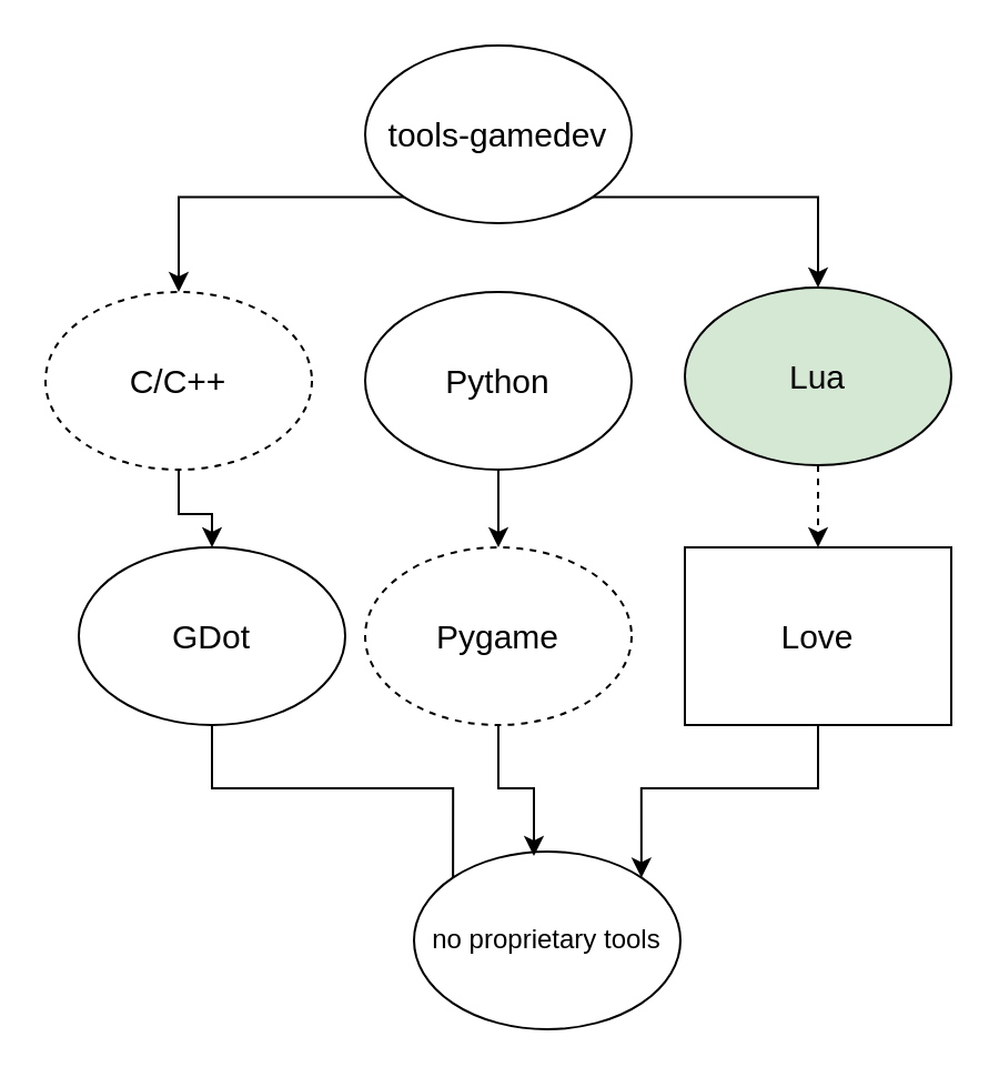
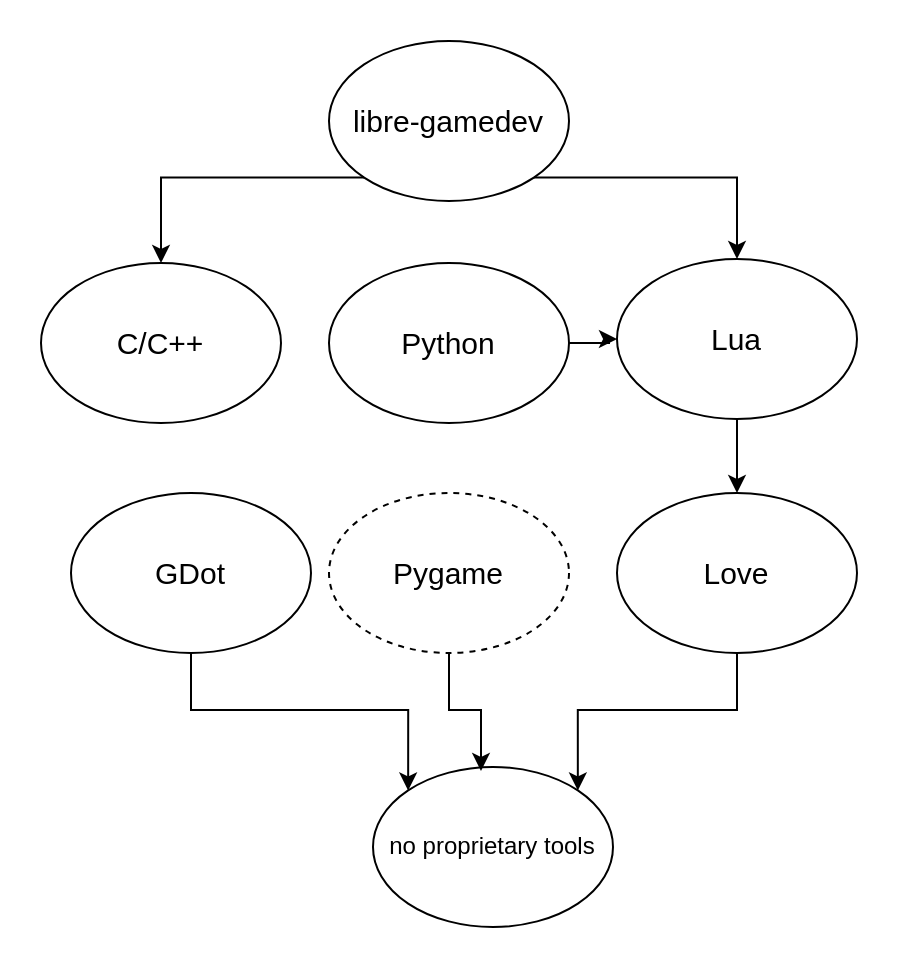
  <mxCell id="0" />
  <mxCell id="1" parent="0" />
  <mxCell id="2" style="edgeStyle=orthogonalEdgeStyle;rounded=0;orthogonalLoop=1;jettySize=auto;html=1;exitX=0;exitY=1;exitDx=0;exitDy=0;" edge="1" parent="1" source="4" target="10"><mxGeometry relative="1" as="geometry" /></mxCell>
  <mxCell id="3" style="edgeStyle=orthogonalEdgeStyle;rounded=0;orthogonalLoop=1;jettySize=auto;html=1;exitX=1;exitY=1;exitDx=0;exitDy=0;" edge="1" parent="1" source="4" target="6"><mxGeometry relative="1" as="geometry" /></mxCell>
- <mxCell id="4" value="&lt;font style=&quot;font-size: 15px;&quot;&gt;tools-gamedev&lt;/font&gt;" style="ellipse;whiteSpace=wrap;html=1;" vertex="1" parent="1"><mxGeometry x="164" y="20" width="120" height="80" as="geometry" /></mxCell>
- <mxCell id="5" value="" style="edgeStyle=orthogonalEdgeStyle;rounded=0;orthogonalLoop=1;jettySize=auto;html=1;dashed=1;" edge="1" parent="1" source="6" target="13"><mxGeometry relative="1" as="geometry" /></mxCell>
- <mxCell id="6" value="&lt;font style=&quot;font-size: 15px;&quot;&gt;Lua&lt;/font&gt;" style="ellipse;whiteSpace=wrap;html=1;fillColor=#d5e8d4;" vertex="1" parent="1"><mxGeometry x="308" y="129" width="120" height="80" as="geometry" /></mxCell>
- <mxCell id="7" value="" style="edgeStyle=orthogonalEdgeStyle;rounded=0;orthogonalLoop=1;jettySize=auto;html=1;" edge="1" parent="1" source="8" target="11"><mxGeometry relative="1" as="geometry" /></mxCell>
+ <mxCell id="4" value="&lt;font style=&quot;font-size: 15px;&quot;&gt;libre-gamedev&lt;/font&gt;" style="ellipse;whiteSpace=wrap;html=1;" vertex="1" parent="1"><mxGeometry x="164" y="20" width="120" height="80" as="geometry" /></mxCell>
+ <mxCell id="5" value="" style="edgeStyle=orthogonalEdgeStyle;rounded=0;orthogonalLoop=1;jettySize=auto;html=1;" edge="1" parent="1" source="6" target="13"><mxGeometry relative="1" as="geometry" /></mxCell>
+ <mxCell id="6" value="&lt;font style=&quot;font-size: 15px;&quot;&gt;Lua&lt;/font&gt;" style="ellipse;whiteSpace=wrap;html=1;" vertex="1" parent="1"><mxGeometry x="308" y="129" width="120" height="80" as="geometry" /></mxCell>
+ <mxCell id="7" value="" style="edgeStyle=orthogonalEdgeStyle;rounded=0;orthogonalLoop=1;jettySize=auto;html=1;" edge="1" parent="1" source="8" target="6"><mxGeometry relative="1" as="geometry" /></mxCell>
  <mxCell id="8" value="&lt;font style=&quot;font-size: 15px;&quot;&gt;Python&lt;/font&gt;" style="ellipse;whiteSpace=wrap;html=1;" vertex="1" parent="1"><mxGeometry x="164" y="131" width="120" height="80" as="geometry" /></mxCell>
- <mxCell id="9" value="" style="edgeStyle=orthogonalEdgeStyle;rounded=0;orthogonalLoop=1;jettySize=auto;html=1;" edge="1" parent="1" source="10" target="15"><mxGeometry relative="1" as="geometry" /></mxCell>
- <mxCell id="10" value="&lt;font style=&quot;font-size: 15px;&quot;&gt;C/C++&lt;/font&gt;" style="ellipse;whiteSpace=wrap;html=1;dashed=1;" vertex="1" parent="1"><mxGeometry x="20" y="131" width="120" height="80" as="geometry" /></mxCell>
+ <mxCell id="10" value="&lt;font style=&quot;font-size: 15px;&quot;&gt;C/C++&lt;/font&gt;" style="ellipse;whiteSpace=wrap;html=1;" vertex="1" parent="1"><mxGeometry x="20" y="131" width="120" height="80" as="geometry" /></mxCell>
  <mxCell id="11" value="&lt;font style=&quot;font-size: 15px;&quot;&gt;Pygame&lt;/font&gt;" style="ellipse;whiteSpace=wrap;html=1;dashed=1;" vertex="1" parent="1"><mxGeometry x="164" y="246" width="120" height="80" as="geometry" /></mxCell>
  <mxCell id="12" style="edgeStyle=orthogonalEdgeStyle;rounded=0;orthogonalLoop=1;jettySize=auto;html=1;exitX=0.5;exitY=1;exitDx=0;exitDy=0;entryX=1;entryY=0;entryDx=0;entryDy=0;" edge="1" parent="1" source="13" target="16"><mxGeometry relative="1" as="geometry" /></mxCell>
- <mxCell id="13" value="&lt;span style=&quot;font-size: 15px;&quot;&gt;Love&lt;/span&gt;" style="whiteSpace=wrap;html=1;rounded=0;" vertex="1" parent="1"><mxGeometry x="308" y="246" width="120" height="80" as="geometry" /></mxCell>
- <mxCell id="14" style="edgeStyle=orthogonalEdgeStyle;rounded=0;orthogonalLoop=1;jettySize=auto;html=1;exitX=0.5;exitY=1;exitDx=0;exitDy=0;entryX=0;entryY=0;entryDx=0;entryDy=0;endArrow=none;" edge="1" parent="1" source="15" target="16"><mxGeometry relative="1" as="geometry" /></mxCell>
+ <mxCell id="13" value="&lt;span style=&quot;font-size: 15px;&quot;&gt;Love&lt;/span&gt;" style="ellipse;whiteSpace=wrap;html=1;" vertex="1" parent="1"><mxGeometry x="308" y="246" width="120" height="80" as="geometry" /></mxCell>
+ <mxCell id="14" style="edgeStyle=orthogonalEdgeStyle;rounded=0;orthogonalLoop=1;jettySize=auto;html=1;exitX=0.5;exitY=1;exitDx=0;exitDy=0;entryX=0;entryY=0;entryDx=0;entryDy=0;" edge="1" parent="1" source="15" target="16"><mxGeometry relative="1" as="geometry" /></mxCell>
  <mxCell id="15" value="&lt;font style=&quot;font-size: 15px;&quot;&gt;GDot&lt;/font&gt;" style="ellipse;whiteSpace=wrap;html=1;" vertex="1" parent="1"><mxGeometry x="35" y="246" width="120" height="80" as="geometry" /></mxCell>
  <mxCell id="16" value="no proprietary tools" style="ellipse;whiteSpace=wrap;html=1;" vertex="1" parent="1"><mxGeometry x="186" y="383" width="120" height="80" as="geometry" /></mxCell>
  <mxCell id="17" style="edgeStyle=orthogonalEdgeStyle;rounded=0;orthogonalLoop=1;jettySize=auto;html=1;exitX=0.5;exitY=1;exitDx=0;exitDy=0;entryX=0.45;entryY=0.025;entryDx=0;entryDy=0;entryPerimeter=0;" edge="1" parent="1" source="11" target="16"><mxGeometry relative="1" as="geometry" /></mxCell>
